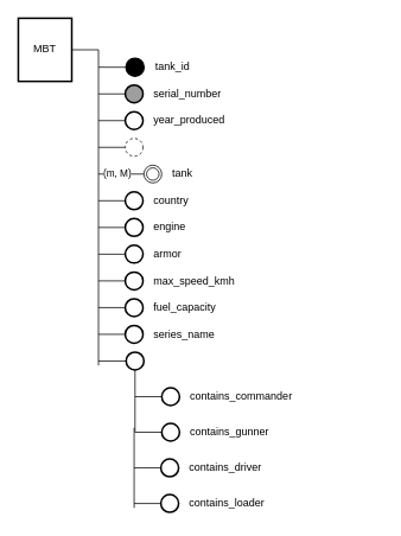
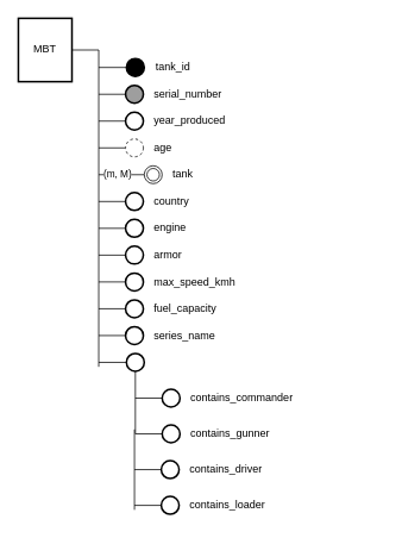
  <mxCell id="0" />
  <mxCell id="1" parent="0" />
  <mxCell id="2" value="" style="group" vertex="1" connectable="0" parent="1"><mxGeometry x="20" y="20" width="90" height="390" as="geometry" /></mxCell>
  <mxCell id="3" value="MBT" style="rounded=0;whiteSpace=wrap;html=1;strokeWidth=2;container=0;" vertex="1" parent="2"><mxGeometry width="60" height="70.909" as="geometry" /></mxCell>
  <mxCell id="4" value="" style="endArrow=none;html=1;rounded=0;" edge="1" parent="2"><mxGeometry relative="1" as="geometry"><mxPoint x="90" y="35.455" as="sourcePoint" /><mxPoint x="90" y="390" as="targetPoint" /></mxGeometry></mxCell>
  <mxCell id="5" value="" style="endArrow=none;html=1;rounded=0;" edge="1" parent="2"><mxGeometry width="50" height="50" relative="1" as="geometry"><mxPoint x="60" y="35.455" as="sourcePoint" /><mxPoint x="90" y="35.455" as="targetPoint" /></mxGeometry></mxCell>
  <mxCell id="6" value="" style="group" vertex="1" connectable="0" parent="1"><mxGeometry x="110" y="60" width="281" height="30" as="geometry" /></mxCell>
  <mxCell id="7" value="" style="group" vertex="1" connectable="0" parent="6"><mxGeometry x="31" width="250" height="30" as="geometry" /></mxCell>
  <mxCell id="8" value="" style="ellipse;whiteSpace=wrap;html=1;aspect=fixed;fillColor=#000000;strokeWidth=2;" vertex="1" parent="7"><mxGeometry y="5" width="20" height="20" as="geometry" /></mxCell>
  <mxCell id="9" value="tank_id" style="text;html=1;strokeColor=none;fillColor=none;align=left;verticalAlign=middle;whiteSpace=wrap;rounded=0;" vertex="1" parent="7"><mxGeometry x="31.25" width="218.75" height="30" as="geometry" /></mxCell>
  <mxCell id="10" value="" style="endArrow=none;html=1;rounded=0;entryX=0;entryY=0.5;entryDx=0;entryDy=0;" edge="1" parent="6" target="8"><mxGeometry width="50" height="50" relative="1" as="geometry"><mxPoint y="15" as="sourcePoint" /><mxPoint x="170" y="-125" as="targetPoint" /></mxGeometry></mxCell>
  <mxCell id="11" value="" style="group" vertex="1" connectable="0" parent="1"><mxGeometry x="110" y="90" width="280" height="30" as="geometry" /></mxCell>
  <mxCell id="12" value="" style="ellipse;whiteSpace=wrap;html=1;aspect=fixed;gradientColor=none;fillColor=#9e9e9e;strokeWidth=2;container=0;" vertex="1" parent="11"><mxGeometry x="30" y="5" width="20" height="20" as="geometry" /></mxCell>
  <mxCell id="13" value="" style="endArrow=none;html=1;rounded=0;entryX=0;entryY=0.5;entryDx=0;entryDy=0;" edge="1" parent="11" target="12"><mxGeometry relative="1" as="geometry"><mxPoint y="15" as="sourcePoint" /><mxPoint x="30" y="15" as="targetPoint" /></mxGeometry></mxCell>
  <mxCell id="14" value="serial_number" style="text;html=1;strokeColor=none;fillColor=none;align=left;verticalAlign=middle;whiteSpace=wrap;rounded=0;container=0;" vertex="1" parent="11"><mxGeometry x="60" width="220" height="30" as="geometry" /></mxCell>
  <mxCell id="15" value="" style="group" vertex="1" connectable="0" parent="1"><mxGeometry x="110" y="120" width="270" height="30" as="geometry" /></mxCell>
  <mxCell id="16" value="" style="endArrow=none;html=1;rounded=0;entryX=0;entryY=0.5;entryDx=0;entryDy=0;" edge="1" parent="15" target="18"><mxGeometry relative="1" as="geometry"><mxPoint y="15" as="sourcePoint" /><mxPoint x="30" y="15" as="targetPoint" /></mxGeometry></mxCell>
  <mxCell id="17" value="" style="group;align=left;" vertex="1" connectable="0" parent="15"><mxGeometry x="30" width="240" height="30" as="geometry" /></mxCell>
  <mxCell id="18" value="" style="ellipse;whiteSpace=wrap;html=1;aspect=fixed;strokeWidth=2;" vertex="1" parent="17"><mxGeometry y="5" width="20" height="20" as="geometry" /></mxCell>
  <mxCell id="19" value="year_produced" style="text;html=1;strokeColor=none;fillColor=none;align=left;verticalAlign=middle;whiteSpace=wrap;rounded=0;" vertex="1" parent="17"><mxGeometry x="29.996" width="217.143" height="30" as="geometry" /></mxCell>
  <mxCell id="20" value="" style="group" vertex="1" connectable="0" parent="1"><mxGeometry x="110" y="150" width="300" height="30" as="geometry" /></mxCell>
  <mxCell id="21" value="" style="endArrow=none;html=1;rounded=0;" edge="1" parent="20"><mxGeometry width="50" height="50" relative="1" as="geometry"><mxPoint x="30" y="15" as="sourcePoint" /><mxPoint y="15" as="targetPoint" /></mxGeometry></mxCell>
  <mxCell id="22" value="" style="ellipse;whiteSpace=wrap;html=1;align=center;dashed=1;" vertex="1" parent="20"><mxGeometry x="30" y="5" width="20" height="20" as="geometry" /></mxCell>
+ <mxCell id="23" value="age" style="text;html=1;strokeColor=none;fillColor=none;align=left;verticalAlign=middle;whiteSpace=wrap;rounded=0;" vertex="1" parent="20"><mxGeometry x="60" width="240" height="30" as="geometry" /></mxCell>
  <mxCell id="24" value="" style="group" vertex="1" connectable="0" parent="1"><mxGeometry x="110" y="180" width="301" height="30" as="geometry" /></mxCell>
  <mxCell id="25" value="" style="endArrow=none;html=1;rounded=1;" edge="1" parent="24"><mxGeometry width="50" height="50" relative="1" as="geometry"><mxPoint y="15" as="sourcePoint" /><mxPoint x="51" y="15" as="targetPoint" /></mxGeometry></mxCell>
  <mxCell id="26" value="(m, M)" style="edgeLabel;html=1;align=center;verticalAlign=middle;resizable=0;points=[];" vertex="1" connectable="0" parent="25"><mxGeometry x="-0.216" y="2" relative="1" as="geometry"><mxPoint as="offset" /></mxGeometry></mxCell>
  <mxCell id="27" value="tank" style="text;html=1;strokeColor=none;fillColor=none;align=left;verticalAlign=middle;whiteSpace=wrap;rounded=0;" vertex="1" parent="24"><mxGeometry x="81" width="220" height="30" as="geometry" /></mxCell>
  <mxCell id="28" value="" style="ellipse;shape=doubleEllipse;margin=3;whiteSpace=wrap;html=1;align=center;" vertex="1" parent="24"><mxGeometry x="51" y="5" width="20" height="20" as="geometry" /></mxCell>
  <mxCell id="29" value="" style="group" vertex="1" connectable="0" parent="1"><mxGeometry x="110" y="210" width="270" height="30" as="geometry" /></mxCell>
  <mxCell id="30" value="" style="endArrow=none;html=1;rounded=0;entryX=0;entryY=0.5;entryDx=0;entryDy=0;" edge="1" parent="29" target="32"><mxGeometry relative="1" as="geometry"><mxPoint y="15" as="sourcePoint" /><mxPoint x="30" y="15" as="targetPoint" /></mxGeometry></mxCell>
  <mxCell id="31" value="" style="group;align=left;" vertex="1" connectable="0" parent="29"><mxGeometry x="30" width="240" height="30" as="geometry" /></mxCell>
  <mxCell id="32" value="" style="ellipse;whiteSpace=wrap;html=1;aspect=fixed;strokeWidth=2;" vertex="1" parent="31"><mxGeometry y="5" width="20" height="20" as="geometry" /></mxCell>
  <mxCell id="33" value="country" style="text;html=1;strokeColor=none;fillColor=none;align=left;verticalAlign=middle;whiteSpace=wrap;rounded=0;" vertex="1" parent="31"><mxGeometry x="29.996" width="217.143" height="30" as="geometry" /></mxCell>
  <mxCell id="34" value="" style="group" vertex="1" connectable="0" parent="1"><mxGeometry x="110" y="240" width="270" height="30" as="geometry" /></mxCell>
  <mxCell id="35" value="" style="endArrow=none;html=1;rounded=0;entryX=0;entryY=0.5;entryDx=0;entryDy=0;" edge="1" parent="34" target="37"><mxGeometry relative="1" as="geometry"><mxPoint y="15" as="sourcePoint" /><mxPoint x="30" y="15" as="targetPoint" /></mxGeometry></mxCell>
  <mxCell id="36" value="" style="group;align=left;" vertex="1" connectable="0" parent="34"><mxGeometry x="30" width="240" height="30" as="geometry" /></mxCell>
  <mxCell id="37" value="" style="ellipse;whiteSpace=wrap;html=1;aspect=fixed;strokeWidth=2;" vertex="1" parent="36"><mxGeometry y="5" width="20" height="20" as="geometry" /></mxCell>
  <mxCell id="38" value="engine" style="text;html=1;strokeColor=none;fillColor=none;align=left;verticalAlign=middle;whiteSpace=wrap;rounded=0;" vertex="1" parent="36"><mxGeometry x="29.996" width="217.143" height="30" as="geometry" /></mxCell>
  <mxCell id="39" value="" style="group" vertex="1" connectable="0" parent="1"><mxGeometry x="110" y="270" width="270" height="30" as="geometry" /></mxCell>
  <mxCell id="40" value="" style="endArrow=none;html=1;rounded=0;entryX=0;entryY=0.5;entryDx=0;entryDy=0;" edge="1" parent="39" target="42"><mxGeometry relative="1" as="geometry"><mxPoint y="15" as="sourcePoint" /><mxPoint x="30" y="15" as="targetPoint" /></mxGeometry></mxCell>
  <mxCell id="41" value="" style="group;align=left;" vertex="1" connectable="0" parent="39"><mxGeometry x="30" width="240" height="30" as="geometry" /></mxCell>
  <mxCell id="42" value="" style="ellipse;whiteSpace=wrap;html=1;aspect=fixed;strokeWidth=2;" vertex="1" parent="41"><mxGeometry y="5" width="20" height="20" as="geometry" /></mxCell>
  <mxCell id="43" value="armor" style="text;html=1;strokeColor=none;fillColor=none;align=left;verticalAlign=middle;whiteSpace=wrap;rounded=0;" vertex="1" parent="41"><mxGeometry x="29.996" width="217.143" height="30" as="geometry" /></mxCell>
  <mxCell id="44" value="" style="group" vertex="1" connectable="0" parent="1"><mxGeometry x="110" y="300" width="270" height="30" as="geometry" /></mxCell>
  <mxCell id="45" value="" style="endArrow=none;html=1;rounded=0;entryX=0;entryY=0.5;entryDx=0;entryDy=0;" edge="1" parent="44" target="47"><mxGeometry relative="1" as="geometry"><mxPoint y="15" as="sourcePoint" /><mxPoint x="30" y="15" as="targetPoint" /></mxGeometry></mxCell>
  <mxCell id="46" value="" style="group;align=left;" vertex="1" connectable="0" parent="44"><mxGeometry x="30" width="240" height="30" as="geometry" /></mxCell>
  <mxCell id="47" value="" style="ellipse;whiteSpace=wrap;html=1;aspect=fixed;strokeWidth=2;" vertex="1" parent="46"><mxGeometry y="5" width="20" height="20" as="geometry" /></mxCell>
  <mxCell id="48" value="max_speed_kmh" style="text;html=1;strokeColor=none;fillColor=none;align=left;verticalAlign=middle;whiteSpace=wrap;rounded=0;" vertex="1" parent="46"><mxGeometry x="29.996" width="217.143" height="30" as="geometry" /></mxCell>
  <mxCell id="49" value="" style="group" vertex="1" connectable="0" parent="1"><mxGeometry x="110" y="330" width="270" height="30" as="geometry" /></mxCell>
  <mxCell id="50" value="" style="endArrow=none;html=1;rounded=0;entryX=0;entryY=0.5;entryDx=0;entryDy=0;" edge="1" parent="49" target="52"><mxGeometry relative="1" as="geometry"><mxPoint y="15" as="sourcePoint" /><mxPoint x="30" y="15" as="targetPoint" /></mxGeometry></mxCell>
  <mxCell id="51" value="" style="group;align=left;" vertex="1" connectable="0" parent="49"><mxGeometry x="30" width="240" height="30" as="geometry" /></mxCell>
  <mxCell id="52" value="" style="ellipse;whiteSpace=wrap;html=1;aspect=fixed;strokeWidth=2;" vertex="1" parent="51"><mxGeometry y="5" width="20" height="20" as="geometry" /></mxCell>
  <mxCell id="53" value="fuel_capacity" style="text;html=1;strokeColor=none;fillColor=none;align=left;verticalAlign=middle;whiteSpace=wrap;rounded=0;" vertex="1" parent="51"><mxGeometry x="29.996" width="217.143" height="30" as="geometry" /></mxCell>
  <mxCell id="54" value="" style="group" vertex="1" connectable="0" parent="1"><mxGeometry x="110" y="360" width="270" height="30" as="geometry" /></mxCell>
  <mxCell id="55" value="" style="endArrow=none;html=1;rounded=0;entryX=0;entryY=0.5;entryDx=0;entryDy=0;" edge="1" parent="54" target="57"><mxGeometry relative="1" as="geometry"><mxPoint y="15" as="sourcePoint" /><mxPoint x="30" y="15" as="targetPoint" /></mxGeometry></mxCell>
  <mxCell id="56" value="" style="group;align=left;" vertex="1" connectable="0" parent="54"><mxGeometry x="30" width="240" height="30" as="geometry" /></mxCell>
  <mxCell id="57" value="" style="ellipse;whiteSpace=wrap;html=1;aspect=fixed;strokeWidth=2;" vertex="1" parent="56"><mxGeometry y="5" width="20" height="20" as="geometry" /></mxCell>
  <mxCell id="58" value="series_name" style="text;html=1;strokeColor=none;fillColor=none;align=left;verticalAlign=middle;whiteSpace=wrap;rounded=0;" vertex="1" parent="56"><mxGeometry x="29.996" width="217.143" height="30" as="geometry" /></mxCell>
  <mxCell id="59" value="" style="group" vertex="1" connectable="0" parent="1"><mxGeometry x="110" y="390" width="311" height="110" as="geometry" /></mxCell>
  <mxCell id="60" value="" style="endArrow=none;html=1;rounded=0;" edge="1" parent="59"><mxGeometry width="50" height="50" relative="1" as="geometry"><mxPoint y="15" as="sourcePoint" /><mxPoint x="31" y="15" as="targetPoint" /></mxGeometry></mxCell>
  <mxCell id="61" value="" style="ellipse;whiteSpace=wrap;html=1;aspect=fixed;strokeWidth=2;" vertex="1" parent="59"><mxGeometry x="31" y="5" width="20" height="20" as="geometry" /></mxCell>
  <mxCell id="62" value="" style="endArrow=none;html=1;rounded=1;entryX=0.5;entryY=1;entryDx=0;entryDy=0;" edge="1" parent="59" target="61"><mxGeometry width="50" height="50" relative="1" as="geometry"><mxPoint x="41" y="95" as="sourcePoint" /><mxPoint x="121" y="135" as="targetPoint" /></mxGeometry></mxCell>
  <mxCell id="63" value="" style="endArrow=none;html=1;rounded=0;" edge="1" parent="59"><mxGeometry width="50" height="50" relative="1" as="geometry"><mxPoint x="41" y="55" as="sourcePoint" /><mxPoint x="71" y="55" as="targetPoint" /></mxGeometry></mxCell>
  <mxCell id="64" value="" style="endArrow=none;html=1;rounded=0;" edge="1" parent="59"><mxGeometry width="50" height="50" relative="1" as="geometry"><mxPoint x="41" y="95" as="sourcePoint" /><mxPoint x="71" y="95" as="targetPoint" /></mxGeometry></mxCell>
  <mxCell id="65" value="" style="ellipse;whiteSpace=wrap;html=1;aspect=fixed;strokeWidth=2;" vertex="1" parent="59"><mxGeometry x="71" y="45" width="20" height="20" as="geometry" /></mxCell>
  <mxCell id="66" value="" style="ellipse;whiteSpace=wrap;html=1;aspect=fixed;strokeWidth=2;" vertex="1" parent="59"><mxGeometry x="71" y="85" width="20" height="20" as="geometry" /></mxCell>
  <mxCell id="67" value="contains_commander" style="text;html=1;strokeColor=none;fillColor=none;align=left;verticalAlign=middle;whiteSpace=wrap;rounded=0;" vertex="1" parent="59"><mxGeometry x="101" y="40" width="210" height="30" as="geometry" /></mxCell>
  <mxCell id="68" value="contains_gunner" style="text;html=1;strokeColor=none;fillColor=none;align=left;verticalAlign=middle;whiteSpace=wrap;rounded=0;" vertex="1" parent="59"><mxGeometry x="101" y="80" width="210" height="30" as="geometry" /></mxCell>
  <mxCell id="69" value="" style="group" vertex="1" connectable="0" parent="1"><mxGeometry x="150" y="510" width="270" height="30" as="geometry" /></mxCell>
  <mxCell id="70" value="" style="endArrow=none;html=1;rounded=0;entryX=0;entryY=0.5;entryDx=0;entryDy=0;" edge="1" parent="69" target="72"><mxGeometry relative="1" as="geometry"><mxPoint y="15" as="sourcePoint" /><mxPoint x="30" y="15" as="targetPoint" /></mxGeometry></mxCell>
  <mxCell id="71" value="" style="group;align=left;" vertex="1" connectable="0" parent="69"><mxGeometry x="30" width="240" height="30" as="geometry" /></mxCell>
  <mxCell id="72" value="" style="ellipse;whiteSpace=wrap;html=1;aspect=fixed;strokeWidth=2;" vertex="1" parent="71"><mxGeometry y="5" width="20" height="20" as="geometry" /></mxCell>
  <mxCell id="73" value="contains_driver" style="text;html=1;strokeColor=none;fillColor=none;align=left;verticalAlign=middle;whiteSpace=wrap;rounded=0;" vertex="1" parent="71"><mxGeometry x="29.996" width="217.143" height="30" as="geometry" /></mxCell>
  <mxCell id="74" value="" style="endArrow=none;html=1;rounded=0;" edge="1" parent="1"><mxGeometry width="50" height="50" relative="1" as="geometry"><mxPoint x="150" y="480" as="sourcePoint" /><mxPoint x="150" y="570" as="targetPoint" /></mxGeometry></mxCell>
  <mxCell id="75" value="" style="group" vertex="1" connectable="0" parent="1"><mxGeometry x="150" y="550" width="270" height="30" as="geometry" /></mxCell>
  <mxCell id="76" value="" style="endArrow=none;html=1;rounded=0;entryX=0;entryY=0.5;entryDx=0;entryDy=0;" edge="1" parent="75" target="78"><mxGeometry relative="1" as="geometry"><mxPoint y="15" as="sourcePoint" /><mxPoint x="30" y="15" as="targetPoint" /></mxGeometry></mxCell>
  <mxCell id="77" value="" style="group;align=left;" vertex="1" connectable="0" parent="75"><mxGeometry x="30" width="240" height="30" as="geometry" /></mxCell>
  <mxCell id="78" value="" style="ellipse;whiteSpace=wrap;html=1;aspect=fixed;strokeWidth=2;" vertex="1" parent="77"><mxGeometry y="5" width="20" height="20" as="geometry" /></mxCell>
  <mxCell id="79" value="contains_loader" style="text;html=1;strokeColor=none;fillColor=none;align=left;verticalAlign=middle;whiteSpace=wrap;rounded=0;" vertex="1" parent="77"><mxGeometry x="29.996" width="217.143" height="30" as="geometry" /></mxCell>
